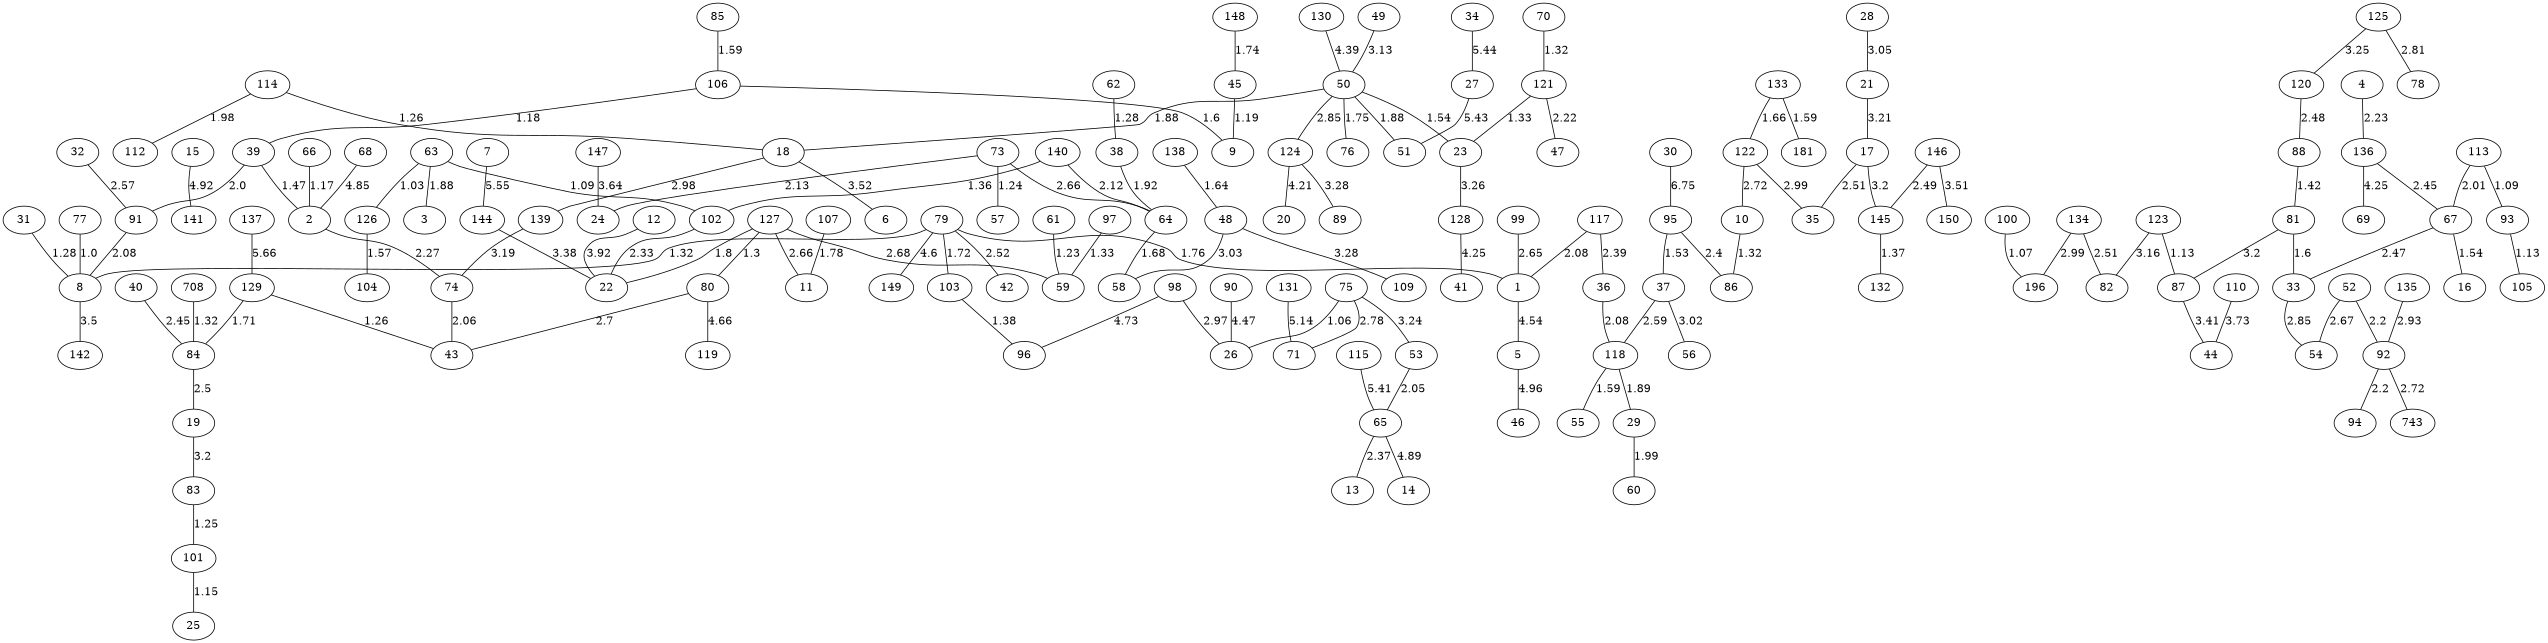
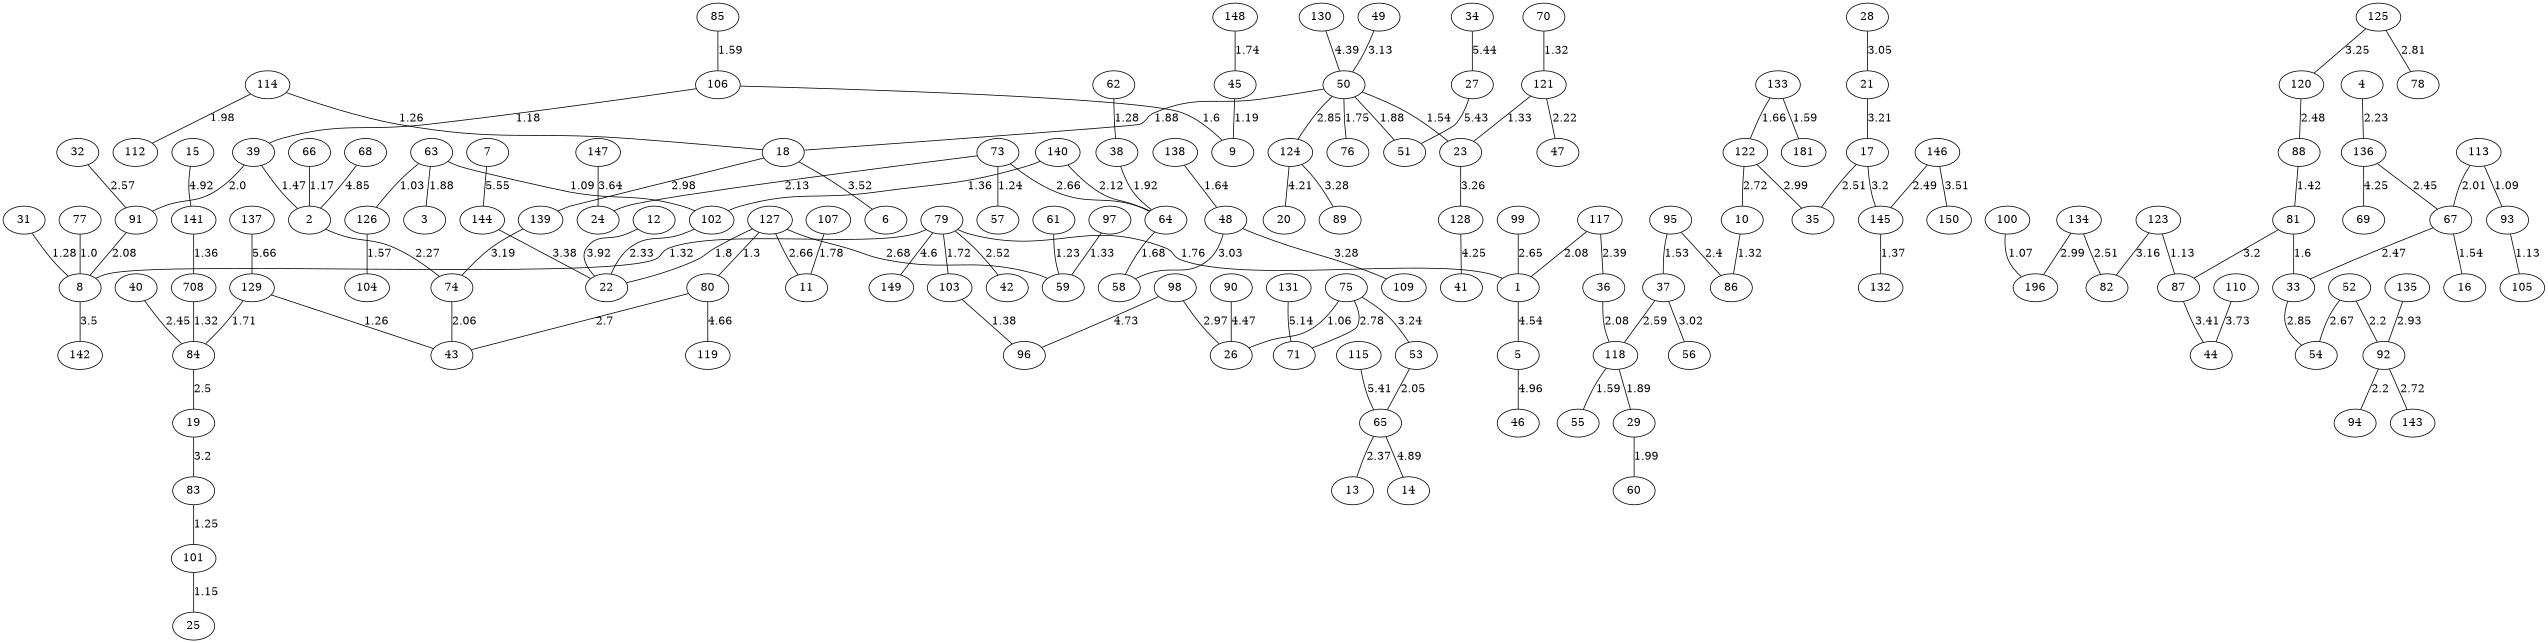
  graph {
    77
    8
    142
    63
    126
    102
    3
    104
    22
    75
    26
    53
    71
    65
    n15 [label=196]
    100
    113
    93
    67
    105
    33
    16
    123
    87
    82
    44
    101
    25
    66
    2
    74
    43
    106
    39
    9
    91
    45
    61
    59
    73
    57
    64
    24
    58
    83
    114
    18
    112
    139
    6
    129
    84
    19
    62
    38
    31
    127
    80
    11
    119
    70
    121
    23
    47
    128
    10
    86
    n68 [label=708]
    79
    103
    1
    42
    149
    96
    5
    41
    97
    140
    141
    145
    132
    88
    81
    54
    95
    37
    118
    56
    55
    29
    50
    76
    51
    124
    89
    20
    85
    60
    n99 [label=181]
    133
    122
    35
    138
    48
    109
    148
    46
    107
    13
    14
    117
    36
    52
    92
    94
-   143 [label=743]
+   143
    4
    136
    69
    40
    120
    146
    150
    17
    134
    32
    99
    125
    78
    135
    98
    28
    21
    49
    144
    147
    110
    12
    130
    90
    68
    15
    131
    115
    27
    34
    7
    137
-   30
    77 -- 8 [label=1.0]
    8 -- 142 [label=3.5]
    63 -- 126 [label=1.03]
    63 -- 102 [label=1.09]
    63 -- 3 [label=1.88]
    126 -- 104 [label=1.57]
    102 -- 22 [label=2.33]
    75 -- 26 [label=1.06]
    75 -- 53 [label=3.24]
    75 -- 71 [label=2.78]
    53 -- 65 [label=2.05]
    65 -- 13 [label=2.37]
    65 -- 14 [label=4.89]
    100 -- n15 [label=1.07]
    113 -- 93 [label=1.09]
    113 -- 67 [label=2.01]
    93 -- 105 [label=1.13]
    67 -- 33 [label=2.47]
    67 -- 16 [label=1.54]
    33 -- 54 [label=2.85]
    123 -- 87 [label=1.13]
    123 -- 82 [label=3.16]
    87 -- 44 [label=3.41]
    101 -- 25 [label=1.15]
    66 -- 2 [label=1.17]
    2 -- 74 [label=2.27]
    74 -- 43 [label=2.06]
    106 -- 39 [label=1.18]
    106 -- 9 [label=1.6]
    39 -- 2 [label=1.47]
    39 -- 91 [label=2.0]
    91 -- 8 [label=2.08]
    45 -- 9 [label=1.19]
    61 -- 59 [label=1.23]
    73 -- 57 [label=1.24]
    73 -- 64 [label=2.66]
    73 -- 24 [label=2.13]
    64 -- 58 [label=1.68]
    83 -- 101 [label=1.25]
    114 -- 18 [label=1.26]
    114 -- 112 [label=1.98]
    18 -- 139 [label=2.98]
    18 -- 6 [label=3.52]
    139 -- 74 [label=3.19]
    129 -- 43 [label=1.26]
    129 -- 84 [label=1.71]
    84 -- 19 [label=2.5]
    19 -- 83 [label=3.2]
    62 -- 38 [label=1.28]
    38 -- 64 [label=1.92]
    31 -- 8 [label=1.28]
    127 -- 22 [label=1.8]
    127 -- 59 [label=2.68]
    127 -- 80 [label=1.3]
    127 -- 11 [label=2.66]
    80 -- 43 [label=2.7]
    80 -- 119 [label=4.66]
    70 -- 121 [label=1.32]
    121 -- 23 [label=1.33]
    121 -- 47 [label=2.22]
    23 -- 128 [label=3.26]
    128 -- 41 [label=4.25]
    10 -- 86 [label=1.32]
    n68 -- 84 [label=1.32]
    79 -- 8 [label=1.32]
    79 -- 103 [label=1.72]
    79 -- 1 [label=1.76]
    79 -- 42 [label=2.52]
    79 -- 149 [label=4.6]
    103 -- 96 [label=1.38]
    1 -- 5 [label=4.54]
    5 -- 46 [label=4.96]
    97 -- 59 [label=1.33]
    140 -- 102 [label=1.36]
    140 -- 64 [label=2.12]
+   141 -- n68 [label=1.36]
    145 -- 132 [label=1.37]
    88 -- 81 [label=1.42]
    81 -- 33 [label=1.6]
    81 -- 87 [label=3.2]
    95 -- 86 [label=2.4]
    95 -- 37 [label=1.53]
    37 -- 118 [label=2.59]
    37 -- 56 [label=3.02]
    118 -- 55 [label=1.59]
    118 -- 29 [label=1.89]
    29 -- 60 [label=1.99]
    50 -- 18 [label=1.88]
    50 -- 23 [label=1.54]
    50 -- 76 [label=1.75]
    50 -- 51 [label=1.88]
    50 -- 124 [label=2.85]
    124 -- 89 [label=3.28]
    124 -- 20 [label=4.21]
    85 -- 106 [label=1.59]
    133 -- n99 [label=1.59]
    133 -- 122 [label=1.66]
    122 -- 10 [label=2.72]
    122 -- 35 [label=2.99]
    138 -- 48 [label=1.64]
    48 -- 58 [label=3.03]
    48 -- 109 [label=3.28]
    148 -- 45 [label=1.74]
    107 -- 11 [label=1.78]
    117 -- 1 [label=2.08]
    117 -- 36 [label=2.39]
    36 -- 118 [label=2.08]
    52 -- 54 [label=2.67]
    52 -- 92 [label=2.2]
    92 -- 94 [label=2.2]
    92 -- 143 [label=2.72]
    4 -- 136 [label=2.23]
    136 -- 67 [label=2.45]
    136 -- 69 [label=4.25]
    40 -- 84 [label=2.45]
    120 -- 88 [label=2.48]
    146 -- 145 [label=2.49]
    146 -- 150 [label=3.51]
    17 -- 145 [label=3.2]
    17 -- 35 [label=2.51]
    134 -- n15 [label=2.99]
    134 -- 82 [label=2.51]
    32 -- 91 [label=2.57]
    99 -- 1 [label=2.65]
    125 -- 120 [label=3.25]
    125 -- 78 [label=2.81]
    135 -- 92 [label=2.93]
    98 -- 26 [label=2.97]
    98 -- 96 [label=4.73]
    28 -- 21 [label=3.05]
    21 -- 17 [label=3.21]
    49 -- 50 [label=3.13]
    144 -- 22 [label=3.38]
    147 -- 24 [label=3.64]
    110 -- 44 [label=3.73]
    12 -- 22 [label=3.92]
    130 -- 50 [label=4.39]
    90 -- 26 [label=4.47]
    68 -- 2 [label=4.85]
    15 -- 141 [label=4.92]
    131 -- 71 [label=5.14]
    115 -- 65 [label=5.41]
    27 -- 51 [label=5.43]
    34 -- 27 [label=5.44]
    7 -- 144 [label=5.55]
    137 -- 129 [label=5.66]
-   30 -- 95 [label=6.75]
  }
